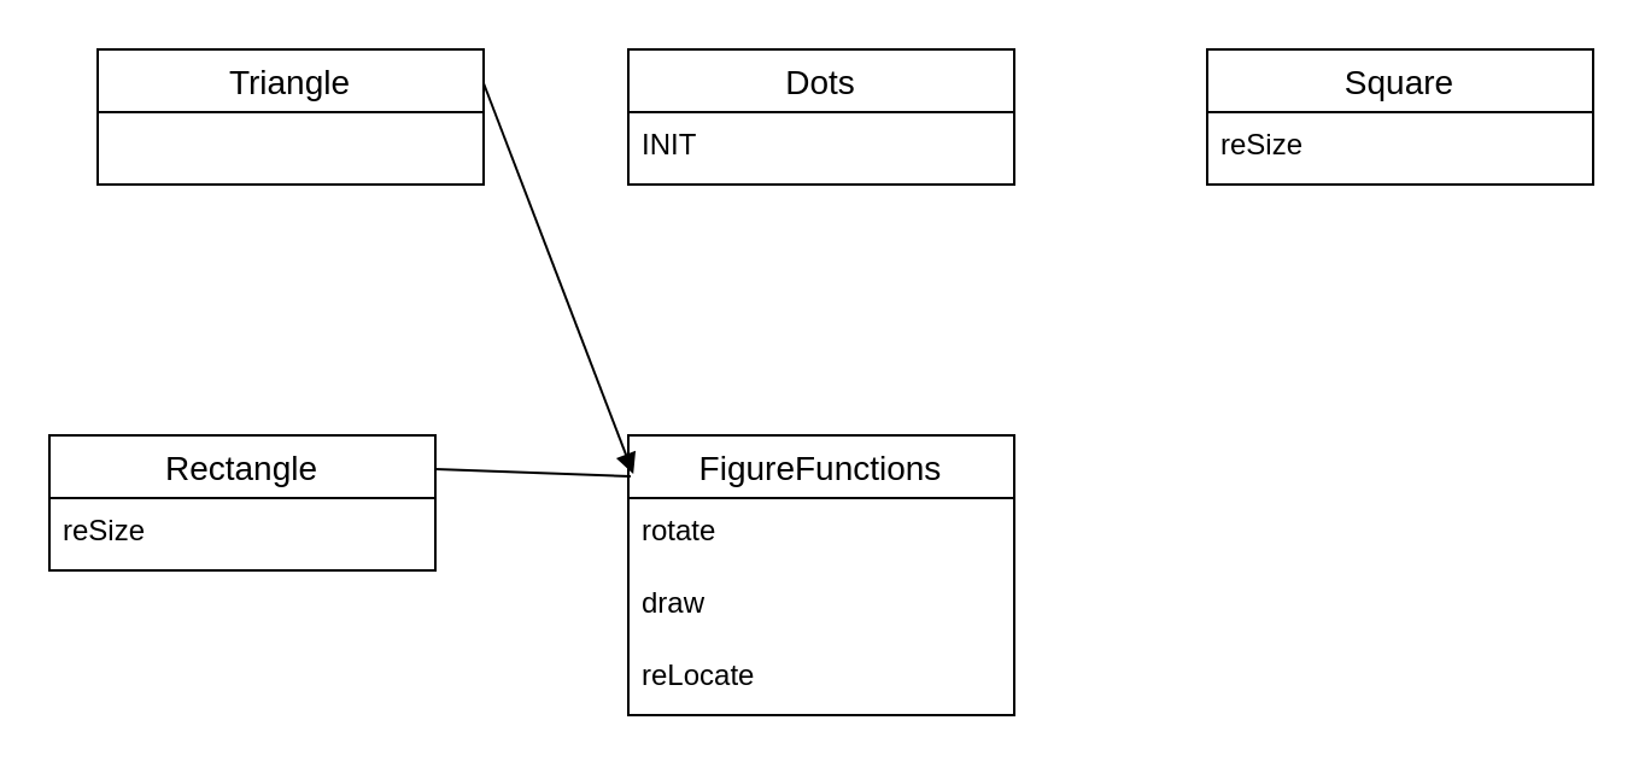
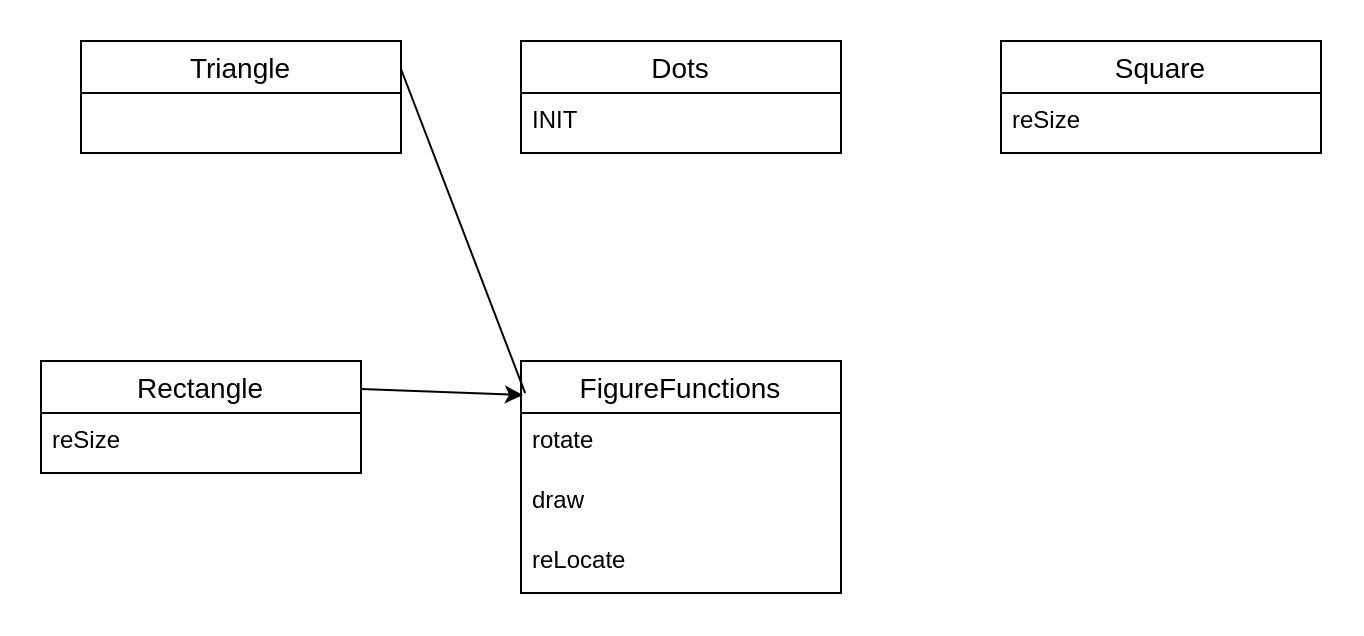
  <mxCell id="0" />
  <mxCell id="1" parent="0" />
  <mxCell id="2" value="Dots" style="swimlane;fontStyle=0;childLayout=stackLayout;horizontal=1;startSize=26;horizontalStack=0;resizeParent=1;resizeParentMax=0;resizeLast=0;collapsible=1;marginBottom=0;align=center;fontSize=14;" parent="1" vertex="1"><mxGeometry x="260" y="20" width="160" height="56" as="geometry" /></mxCell>
  <mxCell id="3" value="INIT" style="text;strokeColor=none;fillColor=none;spacingLeft=4;spacingRight=4;overflow=hidden;rotatable=0;points=[[0,0.5],[1,0.5]];portConstraint=eastwest;fontSize=12;" parent="2" vertex="1"><mxGeometry y="26" width="160" height="30" as="geometry" /></mxCell>
  <mxCell id="4" value="Triangle" style="swimlane;fontStyle=0;childLayout=stackLayout;horizontal=1;startSize=26;horizontalStack=0;resizeParent=1;resizeParentMax=0;resizeLast=0;collapsible=1;marginBottom=0;align=center;fontSize=14;" parent="1" vertex="1"><mxGeometry x="40" y="20" width="160" height="56" as="geometry" /></mxCell>
  <mxCell id="5" value="Rectangle" style="swimlane;fontStyle=0;childLayout=stackLayout;horizontal=1;startSize=26;horizontalStack=0;resizeParent=1;resizeParentMax=0;resizeLast=0;collapsible=1;marginBottom=0;align=center;fontSize=14;" parent="1" vertex="1"><mxGeometry x="20" y="180" width="160" height="56" as="geometry" /></mxCell>
  <mxCell id="6" value="reSize" style="text;strokeColor=none;fillColor=none;spacingLeft=4;spacingRight=4;overflow=hidden;rotatable=0;points=[[0,0.5],[1,0.5]];portConstraint=eastwest;fontSize=12;" parent="5" vertex="1"><mxGeometry y="26" width="160" height="30" as="geometry" /></mxCell>
  <mxCell id="7" value="Square" style="swimlane;fontStyle=0;childLayout=stackLayout;horizontal=1;startSize=26;horizontalStack=0;resizeParent=1;resizeParentMax=0;resizeLast=0;collapsible=1;marginBottom=0;align=center;fontSize=14;" parent="1" vertex="1"><mxGeometry x="500" y="20" width="160" height="56" as="geometry" /></mxCell>
  <mxCell id="8" value="reSize" style="text;strokeColor=none;fillColor=none;spacingLeft=4;spacingRight=4;overflow=hidden;rotatable=0;points=[[0,0.5],[1,0.5]];portConstraint=eastwest;fontSize=12;" parent="7" vertex="1"><mxGeometry y="26" width="160" height="30" as="geometry" /></mxCell>
  <mxCell id="9" value="FigureFunctions" style="swimlane;fontStyle=0;childLayout=stackLayout;horizontal=1;startSize=26;horizontalStack=0;resizeParent=1;resizeParentMax=0;resizeLast=0;collapsible=1;marginBottom=0;align=center;fontSize=14;" vertex="1" parent="1"><mxGeometry x="260" y="180" width="160" height="116" as="geometry" /></mxCell>
  <mxCell id="10" value="rotate" style="text;strokeColor=none;fillColor=none;spacingLeft=4;spacingRight=4;overflow=hidden;rotatable=0;points=[[0,0.5],[1,0.5]];portConstraint=eastwest;fontSize=12;" vertex="1" parent="9"><mxGeometry y="26" width="160" height="30" as="geometry" /></mxCell>
  <mxCell id="11" value="draw" style="text;strokeColor=none;fillColor=none;spacingLeft=4;spacingRight=4;overflow=hidden;rotatable=0;points=[[0,0.5],[1,0.5]];portConstraint=eastwest;fontSize=12;" vertex="1" parent="9"><mxGeometry y="56" width="160" height="30" as="geometry" /></mxCell>
  <mxCell id="12" value="reLocate" style="text;strokeColor=none;fillColor=none;spacingLeft=4;spacingRight=4;overflow=hidden;rotatable=0;points=[[0,0.5],[1,0.5]];portConstraint=eastwest;fontSize=12;" vertex="1" parent="9"><mxGeometry y="86" width="160" height="30" as="geometry" /></mxCell>
- <mxCell id="13" value="" style="endArrow=block;html=1;rounded=0;exitX=1;exitY=0.25;exitDx=0;exitDy=0;entryX=0.013;entryY=0.138;entryDx=0;entryDy=0;entryPerimeter=0;" edge="1" parent="1" source="4" target="9"><mxGeometry relative="1" as="geometry"><mxPoint x="250" y="460" as="sourcePoint" /><mxPoint x="410" y="460" as="targetPoint" /></mxGeometry></mxCell>
- <mxCell id="14" value="" style="endArrow=none;html=1;rounded=0;exitX=1;exitY=0.25;exitDx=0;exitDy=0;entryX=0.006;entryY=0.147;entryDx=0;entryDy=0;entryPerimeter=0;" edge="1" parent="1" source="5" target="9"><mxGeometry relative="1" as="geometry"><mxPoint x="130" y="410" as="sourcePoint" /><mxPoint x="240" y="230" as="targetPoint" /></mxGeometry></mxCell>
+ <mxCell id="13" value="" style="endArrow=none;html=1;rounded=0;exitX=1;exitY=0.25;exitDx=0;exitDy=0;entryX=0.013;entryY=0.138;entryDx=0;entryDy=0;entryPerimeter=0;" edge="1" parent="1" source="4" target="9"><mxGeometry relative="1" as="geometry"><mxPoint x="250" y="460" as="sourcePoint" /><mxPoint x="410" y="460" as="targetPoint" /></mxGeometry></mxCell>
+ <mxCell id="14" value="" style="endArrow=classic;html=1;rounded=0;exitX=1;exitY=0.25;exitDx=0;exitDy=0;entryX=0.006;entryY=0.147;entryDx=0;entryDy=0;entryPerimeter=0;" edge="1" parent="1" source="5" target="9"><mxGeometry relative="1" as="geometry"><mxPoint x="130" y="410" as="sourcePoint" /><mxPoint x="240" y="230" as="targetPoint" /></mxGeometry></mxCell>
